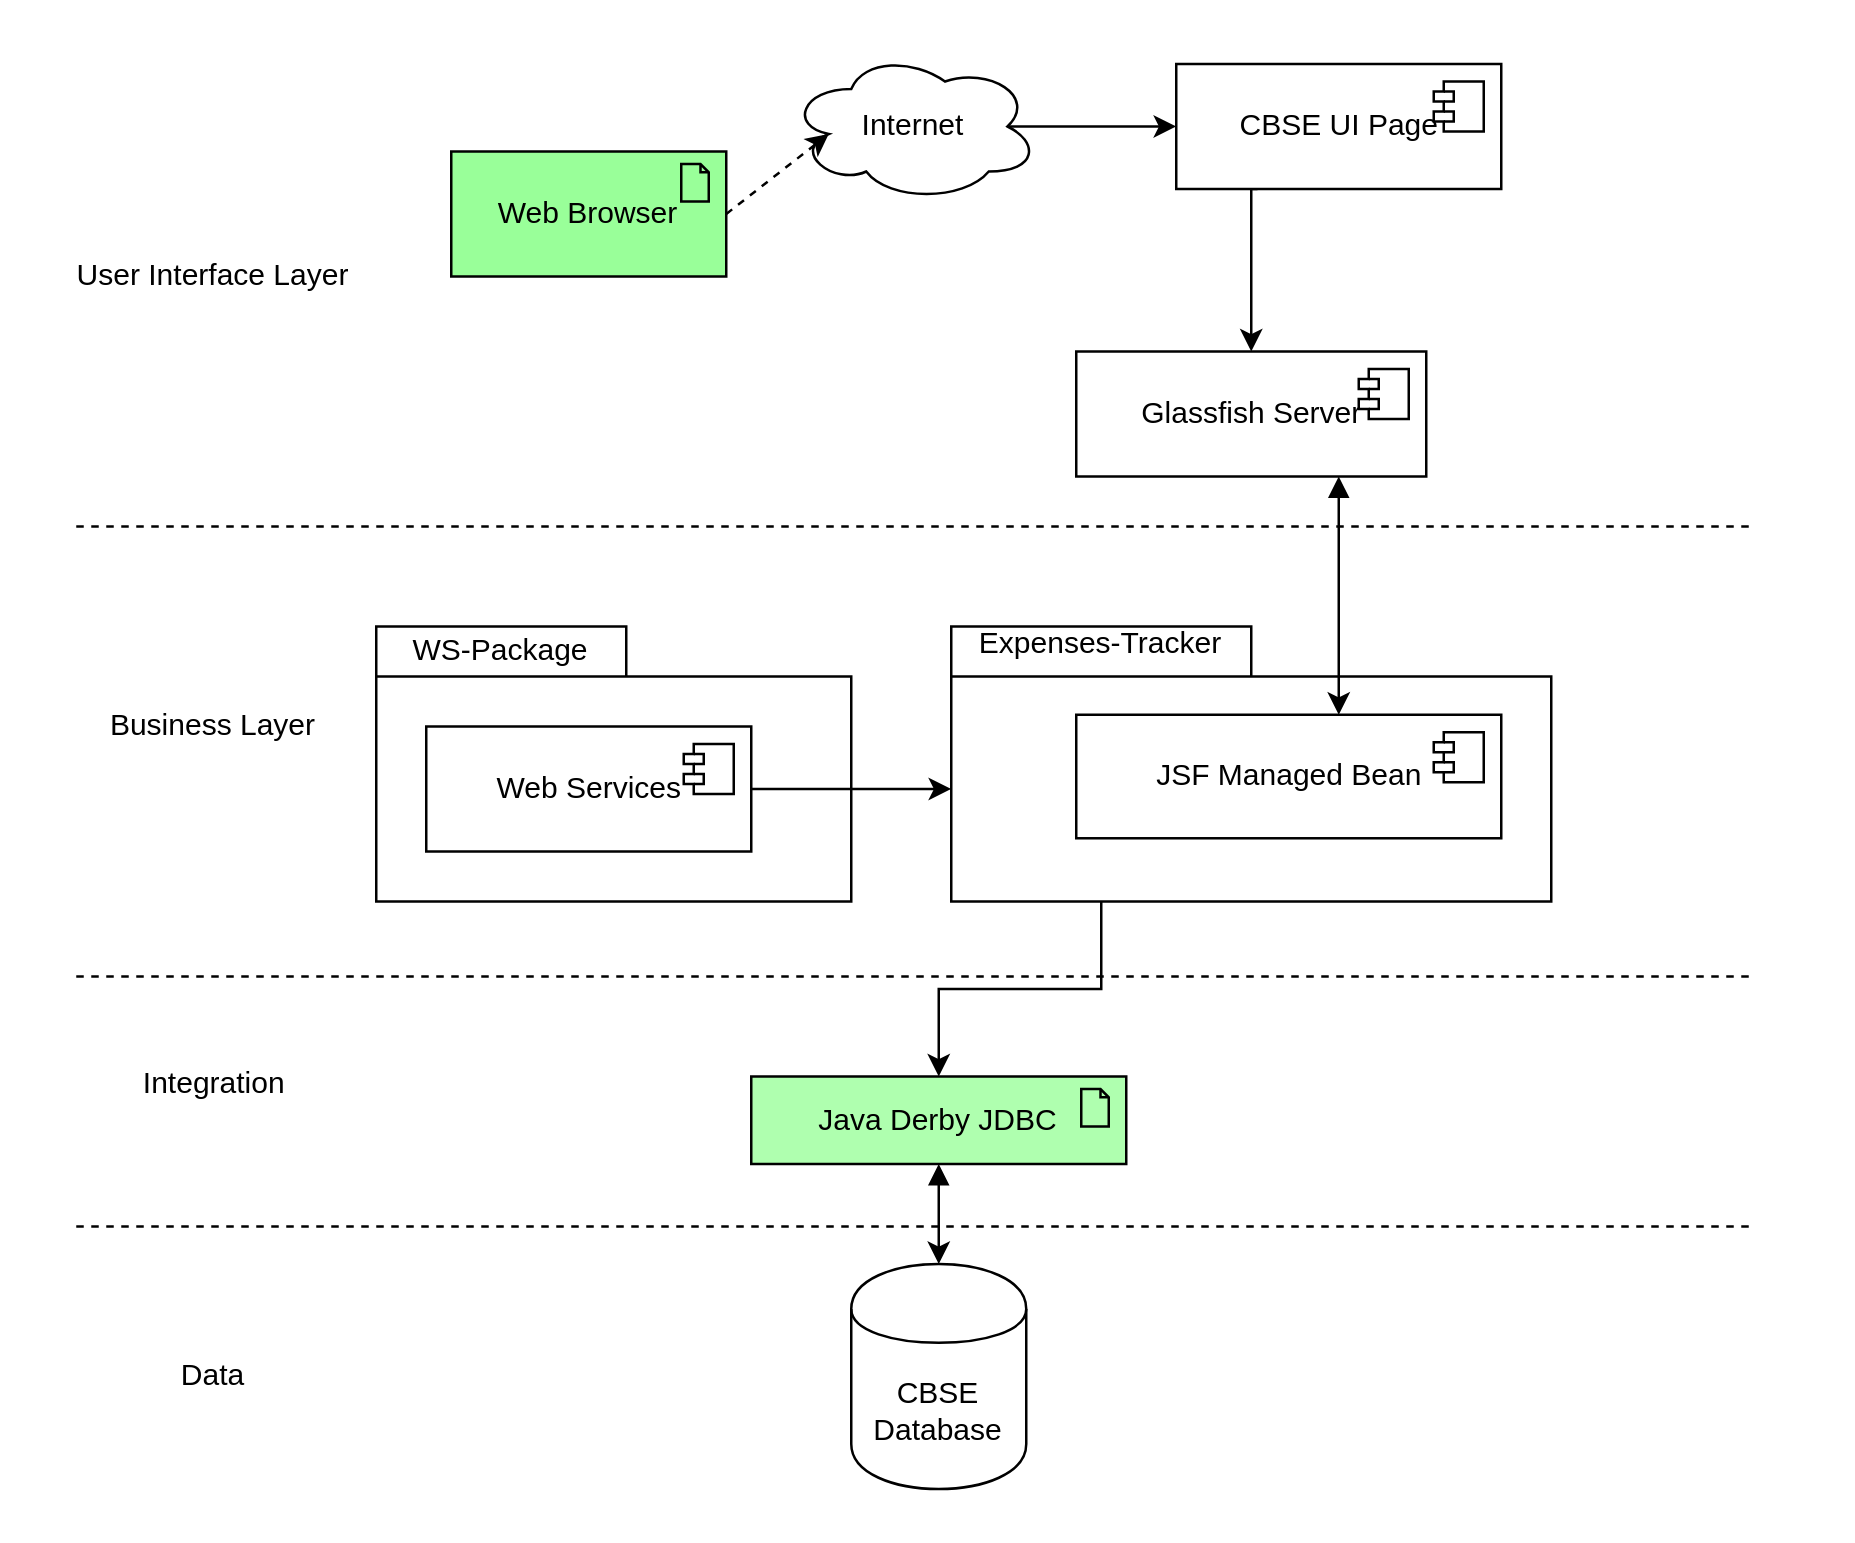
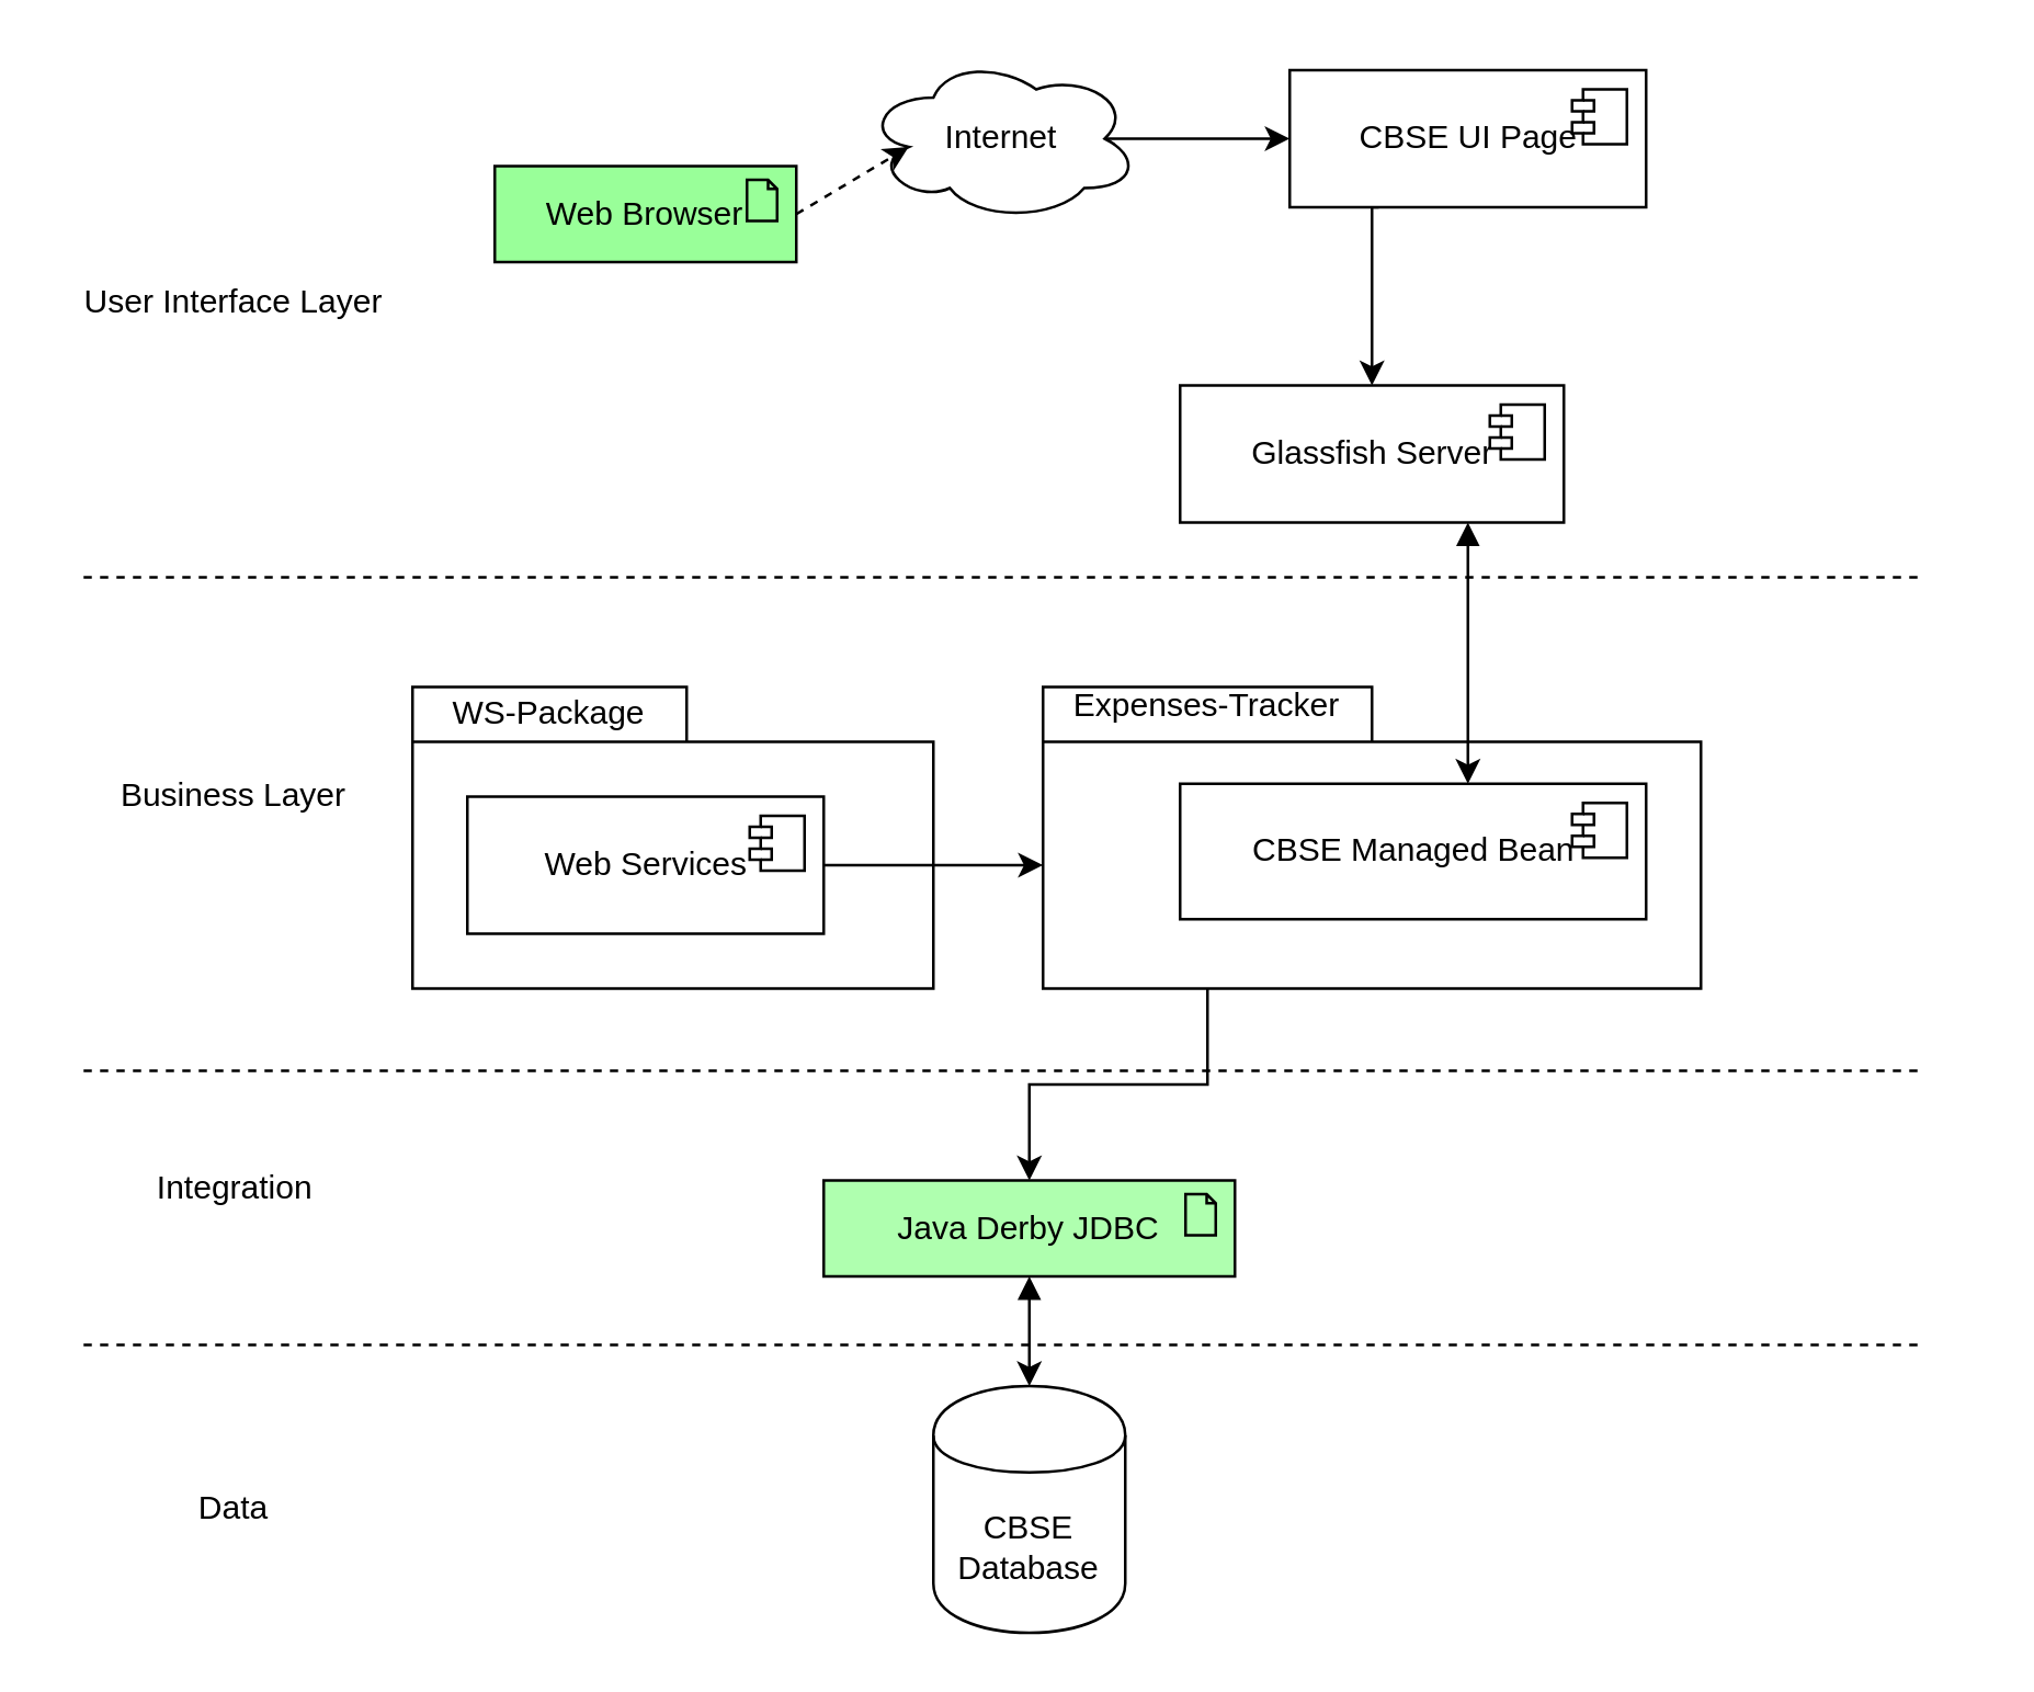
  <mxCell id="0" />
  <mxCell id="1" parent="0" />
  <mxCell id="2" value="" style="group" vertex="1" connectable="0" parent="1"><mxGeometry x="380" y="250" width="340" height="120" as="geometry" /></mxCell>
  <mxCell id="3" value="" style="shape=folder;fontStyle=1;spacingTop=10;tabWidth=120;tabHeight=20;tabPosition=left;html=1;" vertex="1" parent="2"><mxGeometry width="240" height="110" as="geometry" /></mxCell>
  <mxCell id="4" value="Expenses-Tracker" style="text;html=1;strokeColor=none;fillColor=none;align=center;verticalAlign=middle;whiteSpace=wrap;rounded=0;" vertex="1" parent="2"><mxGeometry x="10.0" width="100.0" height="14.118" as="geometry" /></mxCell>
- <mxCell id="5" value="JSF Managed Bean" style="html=1;dropTarget=0;" vertex="1" parent="2"><mxGeometry x="50" y="35.3" width="170" height="49.41" as="geometry" /></mxCell>
+ <mxCell id="5" value="CBSE Managed Bean" style="html=1;dropTarget=0;" vertex="1" parent="2"><mxGeometry x="50" y="35.3" width="170" height="49.41" as="geometry" /></mxCell>
  <mxCell id="6" value="" style="shape=component;jettyWidth=8;jettyHeight=4;" vertex="1" parent="5"><mxGeometry x="1" width="20" height="20" relative="1" as="geometry"><mxPoint x="-27" y="7" as="offset" /></mxGeometry></mxCell>
  <mxCell id="7" value="" style="group" vertex="1" connectable="0" parent="1"><mxGeometry x="150" y="250" width="190" height="110" as="geometry" /></mxCell>
  <mxCell id="8" value="" style="shape=folder;fontStyle=1;spacingTop=10;tabWidth=100;tabHeight=20;tabPosition=left;html=1;" vertex="1" parent="7"><mxGeometry width="190" height="110" as="geometry" /></mxCell>
  <mxCell id="9" value="WS-Package" style="text;html=1;strokeColor=none;fillColor=none;align=center;verticalAlign=middle;whiteSpace=wrap;rounded=0;" vertex="1" parent="7"><mxGeometry x="10" width="80" height="20" as="geometry" /></mxCell>
  <mxCell id="10" value="User Interface Layer" style="text;html=1;strokeColor=none;fillColor=none;align=center;verticalAlign=middle;whiteSpace=wrap;rounded=0;" vertex="1" parent="1"><mxGeometry x="20" y="100" width="130" height="20" as="geometry" /></mxCell>
- <mxCell id="11" value="Web Browser" style="html=1;outlineConnect=0;whiteSpace=wrap;fillColor=#99ff99;shape=mxgraph.archimate.application;appType=artifact" vertex="1" parent="1"><mxGeometry x="180" y="60" width="110" height="50" as="geometry" /></mxCell>
+ <mxCell id="11" value="Web Browser" style="html=1;outlineConnect=0;whiteSpace=wrap;fillColor=#99ff99;shape=mxgraph.archimate.application;appType=artifact" vertex="1" parent="1"><mxGeometry x="180" y="60" width="110" height="35" as="geometry" /></mxCell>
  <mxCell id="12" style="edgeStyle=orthogonalEdgeStyle;rounded=0;orthogonalLoop=1;jettySize=auto;html=1;exitX=0.875;exitY=0.5;exitDx=0;exitDy=0;exitPerimeter=0;entryX=0;entryY=0.5;entryDx=0;entryDy=0;" edge="1" parent="1" source="13" target="18"><mxGeometry relative="1" as="geometry" /></mxCell>
  <mxCell id="13" value="Internet" style="ellipse;shape=cloud;whiteSpace=wrap;html=1;" vertex="1" parent="1"><mxGeometry x="315" y="20" width="100" height="60" as="geometry" /></mxCell>
  <mxCell id="14" style="edgeStyle=orthogonalEdgeStyle;rounded=0;orthogonalLoop=1;jettySize=auto;html=1;exitX=0.75;exitY=1;exitDx=0;exitDy=0;startArrow=block;startFill=1;" edge="1" parent="1" source="15" target="5"><mxGeometry relative="1" as="geometry"><Array as="points"><mxPoint x="535" y="260" /><mxPoint x="535" y="260" /></Array></mxGeometry></mxCell>
  <mxCell id="15" value="Glassfish Server" style="html=1;dropTarget=0;" vertex="1" parent="1"><mxGeometry x="430" y="140" width="140" height="50" as="geometry" /></mxCell>
  <mxCell id="16" value="" style="shape=component;jettyWidth=8;jettyHeight=4;" vertex="1" parent="15"><mxGeometry x="1" width="20" height="20" relative="1" as="geometry"><mxPoint x="-27" y="7" as="offset" /></mxGeometry></mxCell>
  <mxCell id="17" style="edgeStyle=orthogonalEdgeStyle;rounded=0;orthogonalLoop=1;jettySize=auto;html=1;exitX=0.25;exitY=1;exitDx=0;exitDy=0;" edge="1" parent="1" source="18" target="15"><mxGeometry relative="1" as="geometry"><Array as="points"><mxPoint x="500" y="75" /></Array></mxGeometry></mxCell>
  <mxCell id="18" value="CBSE UI Page" style="html=1;dropTarget=0;" vertex="1" parent="1"><mxGeometry x="470" y="25" width="130" height="50" as="geometry" /></mxCell>
  <mxCell id="19" value="" style="shape=component;jettyWidth=8;jettyHeight=4;" vertex="1" parent="18"><mxGeometry x="1" width="20" height="20" relative="1" as="geometry"><mxPoint x="-27" y="7" as="offset" /></mxGeometry></mxCell>
  <mxCell id="20" value="Business Layer" style="text;html=1;strokeColor=none;fillColor=none;align=center;verticalAlign=middle;whiteSpace=wrap;rounded=0;" vertex="1" parent="1"><mxGeometry x="30" y="280" width="110" height="20" as="geometry" /></mxCell>
  <mxCell id="21" style="edgeStyle=orthogonalEdgeStyle;rounded=0;orthogonalLoop=1;jettySize=auto;html=1;exitX=1;exitY=0.5;exitDx=0;exitDy=0;entryX=0;entryY=0;entryDx=0;entryDy=65;entryPerimeter=0;" edge="1" parent="1" source="22" target="3"><mxGeometry relative="1" as="geometry" /></mxCell>
  <mxCell id="22" value="Web Services" style="html=1;dropTarget=0;" vertex="1" parent="1"><mxGeometry x="170" y="290" width="130" height="50" as="geometry" /></mxCell>
  <mxCell id="23" value="" style="shape=component;jettyWidth=8;jettyHeight=4;" vertex="1" parent="22"><mxGeometry x="1" width="20" height="20" relative="1" as="geometry"><mxPoint x="-27" y="7" as="offset" /></mxGeometry></mxCell>
  <mxCell id="24" value="Integration" style="text;html=1;strokeColor=none;fillColor=none;align=center;verticalAlign=middle;whiteSpace=wrap;rounded=0;" vertex="1" parent="1"><mxGeometry x="52.5" y="422.5" width="65" height="20" as="geometry" /></mxCell>
  <mxCell id="25" style="edgeStyle=orthogonalEdgeStyle;rounded=0;orthogonalLoop=1;jettySize=auto;html=1;exitX=0.5;exitY=1;exitDx=0;exitDy=0;exitPerimeter=0;startArrow=block;startFill=1;" edge="1" parent="1" source="26" target="28"><mxGeometry relative="1" as="geometry" /></mxCell>
  <mxCell id="26" value="Java Derby JDBC" style="html=1;outlineConnect=0;whiteSpace=wrap;fillColor=#AFFFAF;shape=mxgraph.archimate3.application;appType=artifact;archiType=square;" vertex="1" parent="1"><mxGeometry x="300" y="430" width="150" height="35" as="geometry" /></mxCell>
  <mxCell id="27" value="Data" style="text;html=1;strokeColor=none;fillColor=none;align=center;verticalAlign=middle;whiteSpace=wrap;rounded=0;" vertex="1" parent="1"><mxGeometry x="65" y="540" width="40" height="20" as="geometry" /></mxCell>
  <mxCell id="28" value="CBSE Database" style="shape=cylinder;whiteSpace=wrap;html=1;boundedLbl=1;backgroundOutline=1;" vertex="1" parent="1"><mxGeometry x="340" y="505" width="70" height="90" as="geometry" /></mxCell>
  <mxCell id="29" value="" style="endArrow=none;dashed=1;html=1;" edge="1" parent="1"><mxGeometry width="50" height="50" relative="1" as="geometry"><mxPoint x="30" y="490" as="sourcePoint" /><mxPoint x="700" y="490" as="targetPoint" /></mxGeometry></mxCell>
  <mxCell id="30" value="" style="endArrow=none;dashed=1;html=1;" edge="1" parent="1"><mxGeometry width="50" height="50" relative="1" as="geometry"><mxPoint x="30" y="210" as="sourcePoint" /><mxPoint x="700" y="210" as="targetPoint" /></mxGeometry></mxCell>
  <mxCell id="31" value="" style="endArrow=none;dashed=1;html=1;" edge="1" parent="1"><mxGeometry width="50" height="50" relative="1" as="geometry"><mxPoint x="30" y="390" as="sourcePoint" /><mxPoint x="700" y="390" as="targetPoint" /></mxGeometry></mxCell>
  <mxCell id="32" value="" style="endArrow=classic;html=1;exitX=1;exitY=0.5;exitDx=0;exitDy=0;exitPerimeter=0;entryX=0.16;entryY=0.55;entryDx=0;entryDy=0;entryPerimeter=0;dashed=1;" edge="1" parent="1" source="11" target="13"><mxGeometry width="50" height="50" relative="1" as="geometry"><mxPoint x="340" y="220" as="sourcePoint" /><mxPoint x="390" y="170" as="targetPoint" /></mxGeometry></mxCell>
  <mxCell id="33" style="edgeStyle=orthogonalEdgeStyle;rounded=0;orthogonalLoop=1;jettySize=auto;html=1;exitX=0.25;exitY=1;exitDx=0;exitDy=0;exitPerimeter=0;entryX=0.5;entryY=0;entryDx=0;entryDy=0;entryPerimeter=0;" edge="1" parent="1" source="3" target="26"><mxGeometry relative="1" as="geometry" /></mxCell>
